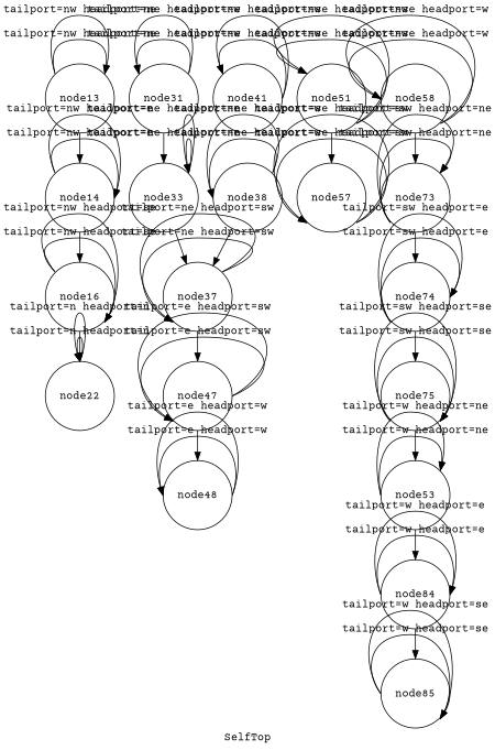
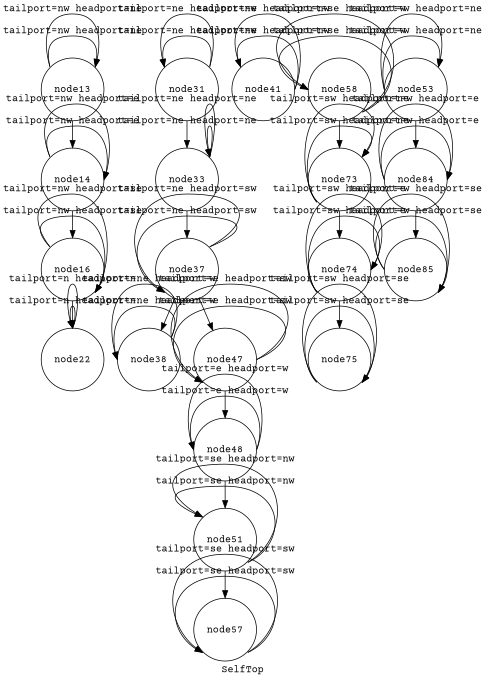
  digraph {
    fontname="Courier Prime"
    label=SelfTop
    node [fontname="Courier Prime" shape=circle]
    edge [fontname="Courier Prime"]
    node13
    node14
    n3 [label=node16]
    node22
    node31
    node33
    node37
    node38
    node47
    node41
    node48
    node51
    node57
    node58
    node73
    node74
    node75
    n18 [label=node53]
    node84
    node85
    node13 -> node13 [headport=ne label="tailport=nw headport=ne" tailport=nw]
    node13 -> node13 [headport=ne label="tailport=nw headport=ne" tailport=nw]
    node13 -> node14
    node14 -> node14 [headport=e label="tailport=nw headport=e" tailport=nw]
    node14 -> node14 [headport=e label="tailport=nw headport=e" tailport=nw]
    node14 -> n3
    n3 -> n3 [headport=se label="tailport=nw headport=se" tailport=nw]
    n3 -> n3 [headport=se label="tailport=nw headport=se" tailport=nw]
    n3 -> node22
    node22 -> node22 [headport=n label="tailport=n headport=n" tailport=n]
    node22 -> node22 [headport=n label="tailport=n headport=n" tailport=n]
    node31 -> node31 [headport=nw label="tailport=ne headport=nw" tailport=ne]
    node31 -> node31 [headport=nw label="tailport=ne headport=nw" tailport=ne]
    node31 -> node33
    node33 -> node33 [headport=ne label="tailport=ne headport=ne" tailport=ne]
    node33 -> node33 [headport=ne label="tailport=ne headport=ne" tailport=ne]
    node33 -> node37
    node37 -> node37 [headport=sw label="tailport=ne headport=sw" tailport=ne]
    node37 -> node37 [headport=sw label="tailport=ne headport=sw" tailport=ne]
-   node38 -> node37
+   node37 -> node38
    node37 -> node47
    node38 -> node38 [headport=w label="tailport=ne headport=w" tailport=ne]
    node38 -> node38 [headport=w label="tailport=ne headport=w" tailport=ne]
    node47 -> node47 [headport=sw label="tailport=e headport=sw" tailport=e]
    node47 -> node47 [headport=sw label="tailport=e headport=sw" tailport=e]
    node47 -> node48
    node41 -> node41 [headport=nw label="tailport=e headport=nw" tailport=e]
    node41 -> node41 [headport=nw label="tailport=e headport=nw" tailport=e]
    node48 -> node48 [headport=w label="tailport=e headport=w" tailport=e]
    node48 -> node48 [headport=w label="tailport=e headport=w" tailport=e]
+   node48 -> node51
    node51 -> node51 [headport=nw label="tailport=se headport=nw" tailport=se]
    node51 -> node51 [headport=nw label="tailport=se headport=nw" tailport=se]
    node51 -> node57
    node57 -> node57 [headport=sw label="tailport=se headport=sw" tailport=se]
    node57 -> node57 [headport=sw label="tailport=se headport=sw" tailport=se]
    node58 -> node58 [headport=w label="tailport=se headport=w" tailport=se]
    node58 -> node58 [headport=w label="tailport=se headport=w" tailport=se]
    node58 -> node73
    node73 -> node73 [headport=ne label="tailport=sw headport=ne" tailport=sw]
    node73 -> node73 [headport=ne label="tailport=sw headport=ne" tailport=sw]
    node73 -> node74
    node74 -> node74 [headport=e label="tailport=sw headport=e" tailport=sw]
    node74 -> node74 [headport=e label="tailport=sw headport=e" tailport=sw]
    node74 -> node75
    node75 -> node75 [headport=se label="tailport=sw headport=se" tailport=sw]
    node75 -> node75 [headport=se label="tailport=sw headport=se" tailport=sw]
-   node75 -> n18
    n18 -> n18 [headport=ne label="tailport=w headport=ne" tailport=w]
    n18 -> n18 [headport=ne label="tailport=w headport=ne" tailport=w]
    n18 -> node84
    node84 -> node84 [headport=e label="tailport=w headport=e" tailport=w]
    node84 -> node84 [headport=e label="tailport=w headport=e" tailport=w]
    node84 -> node85
    node85 -> node85 [headport=se label="tailport=w headport=se" tailport=w]
    node85 -> node85 [headport=se label="tailport=w headport=se" tailport=w]
  }
